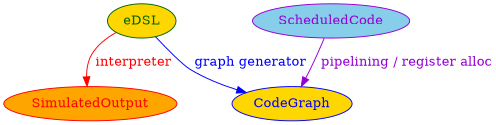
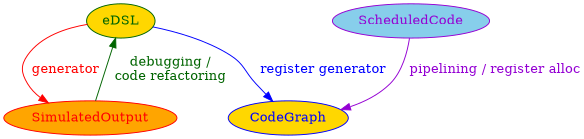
  digraph {
    bgcolor=white
    node [fillcolor=gold style=filled]
    n1 [color=darkgreen fontcolor=darkgreen label=eDSL]
    n2 [color=red fillcolor=orange fontcolor=red label=SimulatedOutput]
    n3 [color=blue fontcolor=blue label=CodeGraph]
    n4 [color=darkviolet fillcolor=skyblue fontcolor=darkviolet label=ScheduledCode]
-   n1 -> n2 [color=red fontcolor=red label=" interpreter"]
-   n1 -> n3 [color=blue fontcolor=blue label=" graph generator"]
+   n1 -> n2 [color=red fontcolor=red label=" generator"]
+   n1 -> n3 [color=blue fontcolor=blue label=" register generator"]
+   n2 -> n1 [color=darkgreen fontcolor=darkgreen label=" debugging /\n code refactoring"]
    n4 -> n3 [color=darkviolet fontcolor=darkviolet label=" pipelining / register alloc"]
  }
